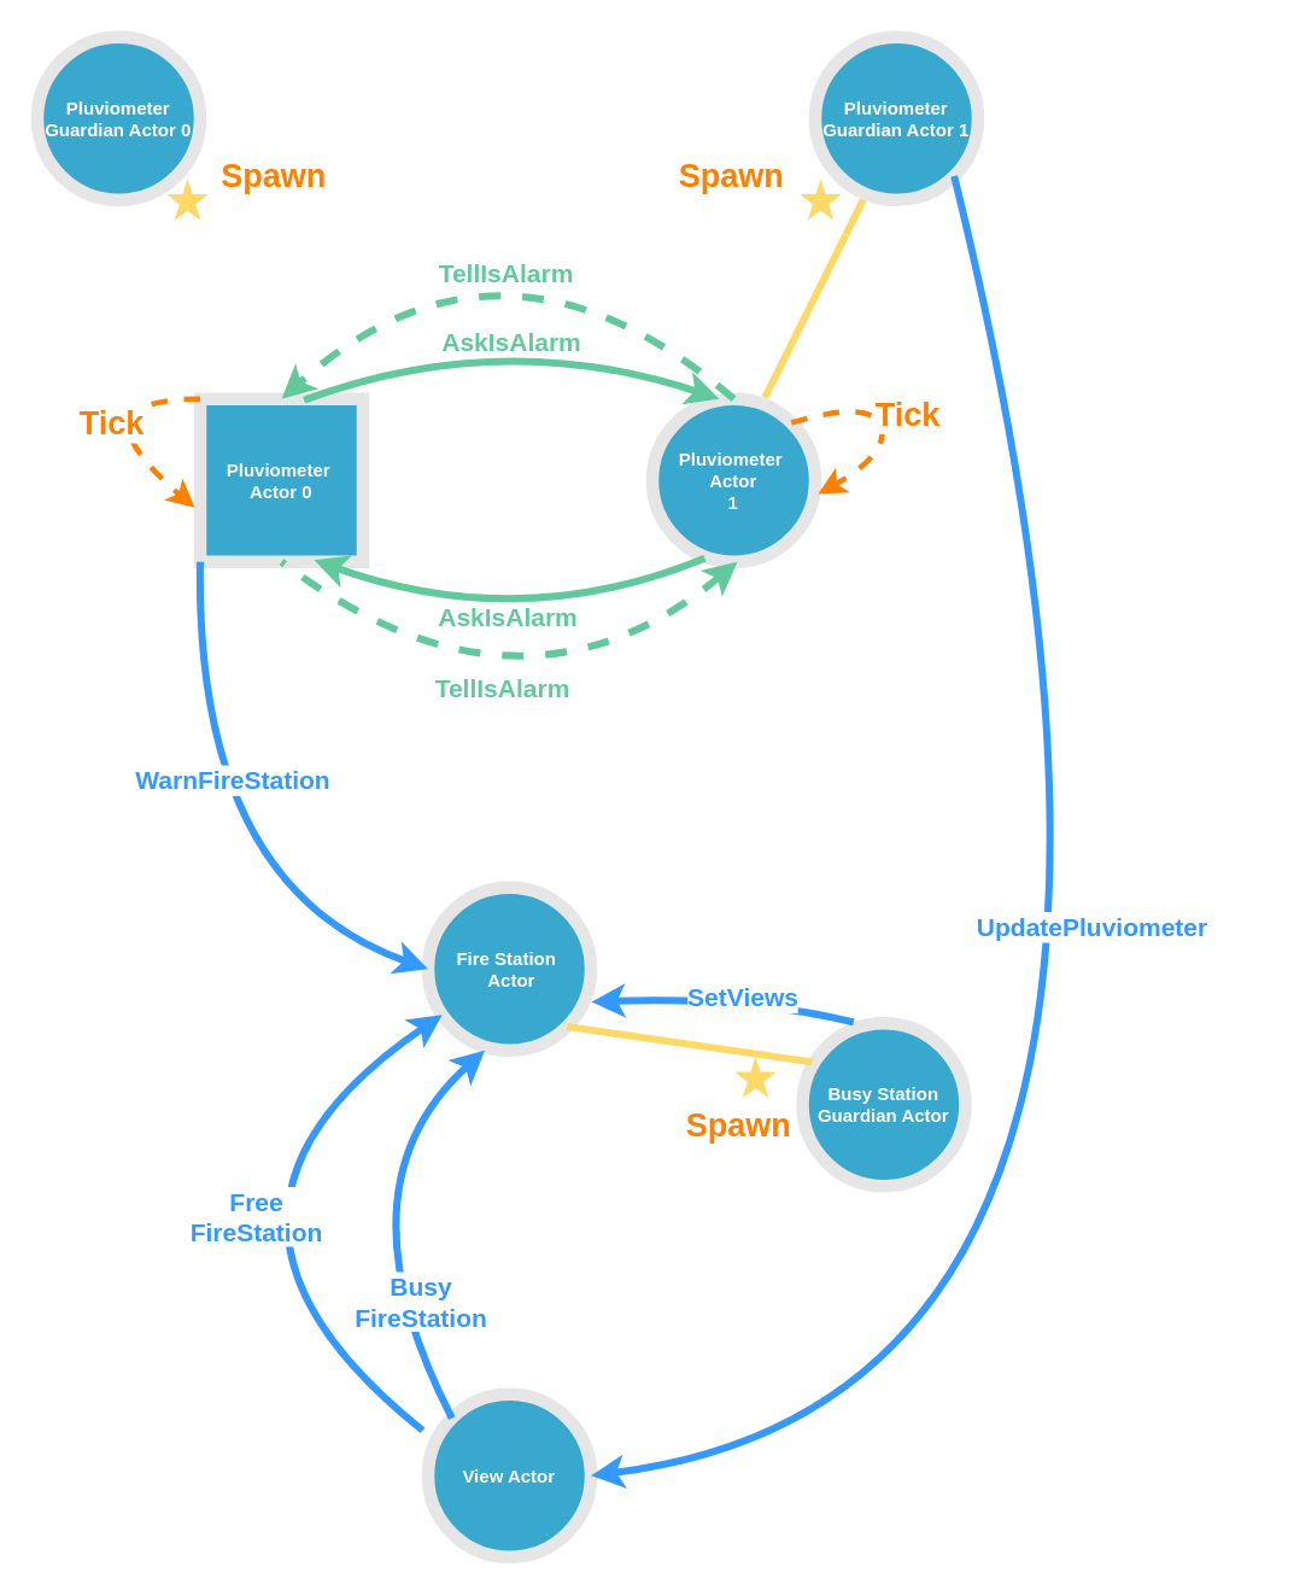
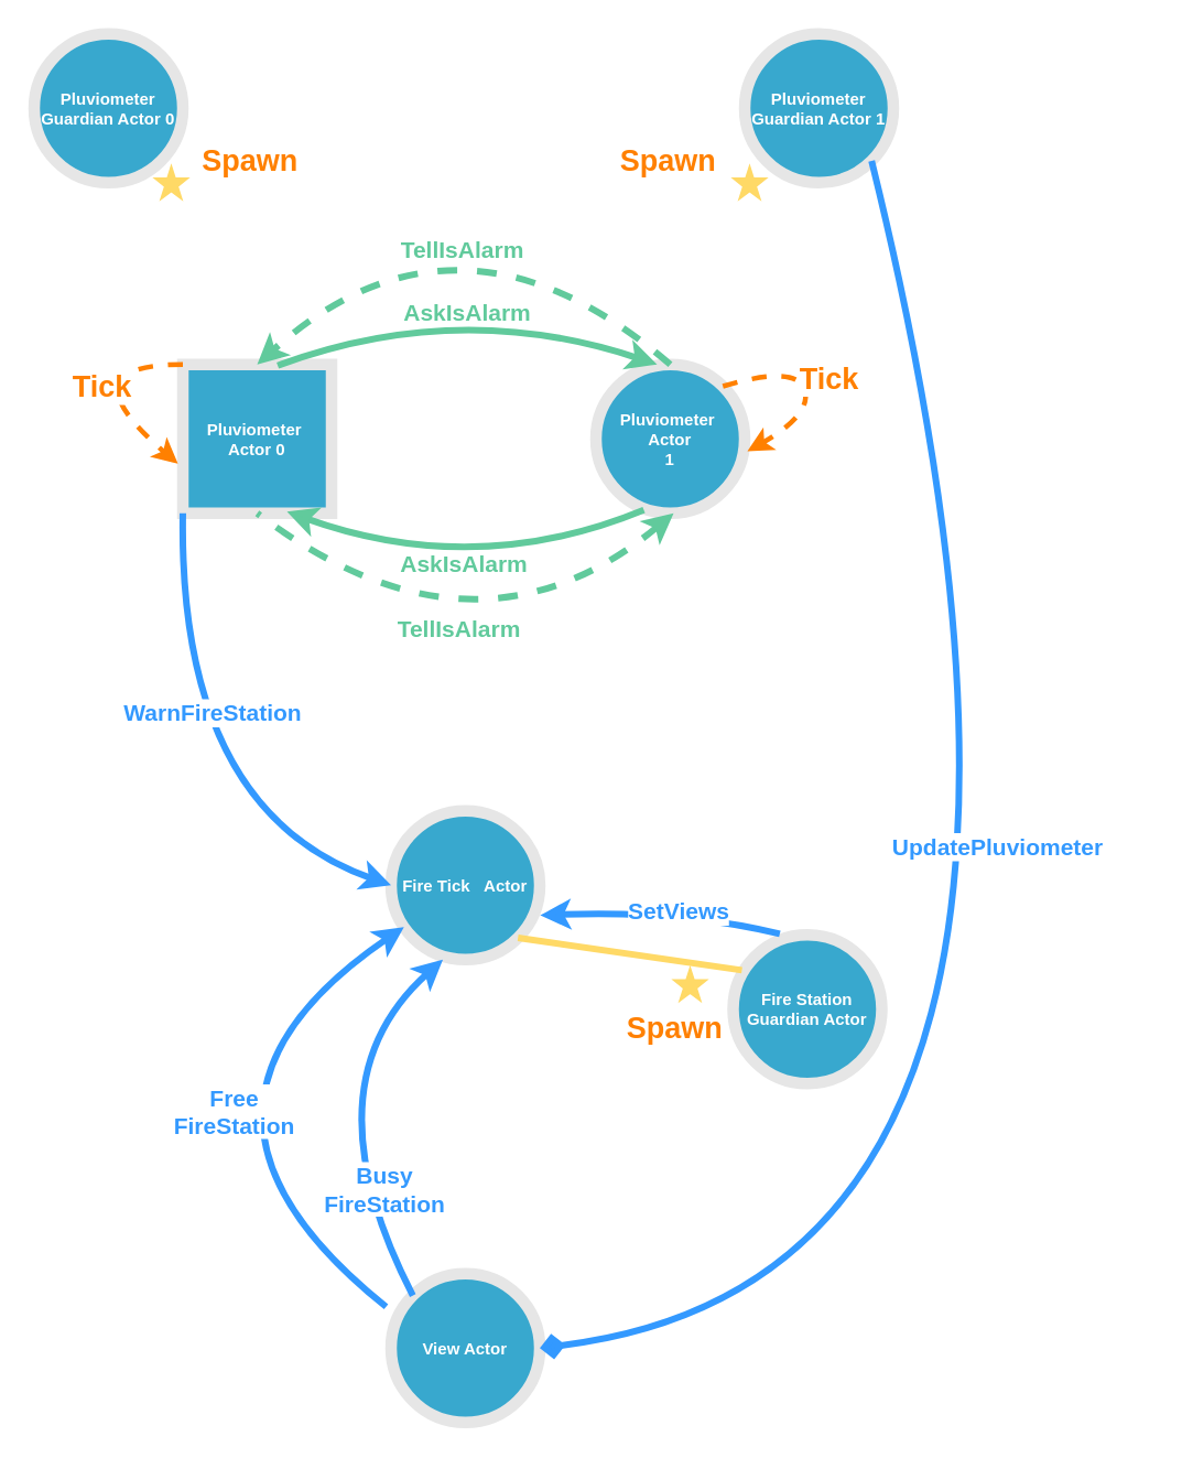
  <mxCell id="0" />
  <mxCell id="1" parent="0" />
- <mxCell id="2" style="rounded=0;orthogonalLoop=1;jettySize=auto;html=1;exitX=0.312;exitY=0.964;exitDx=0;exitDy=0;entryX=0.691;entryY=-0.009;entryDx=0;entryDy=0;entryPerimeter=0;endArrow=none;endFill=0;exitPerimeter=0;strokeWidth=4;strokeColor=#FFD966;" edge="1" parent="1" source="20" target="4"><mxGeometry relative="1" as="geometry"><mxPoint x="343" y="30" as="sourcePoint" /><mxPoint x="397.54" y="146.3" as="targetPoint" /></mxGeometry></mxCell>
  <mxCell id="3" value="Pluviometer&amp;nbsp; Actor 0" style="whiteSpace=wrap;html=1;aspect=fixed;fillColor=#38a8ce;strokeColor=#E6E6E6;strokeWidth=7;sketch=0;fontSize=10;fontColor=#FFFFFF;fontStyle=1;rounded=0;" parent="1" vertex="1"><mxGeometry x="110" y="220" width="90" height="90" as="geometry" /></mxCell>
  <mxCell id="4" value="Pluviometer&amp;nbsp; Actor&lt;br&gt;1" style="ellipse;whiteSpace=wrap;html=1;aspect=fixed;fillColor=#38a8ce;strokeColor=#E6E6E6;strokeWidth=7;sketch=0;fontSize=10;fontColor=#FFFFFF;fontStyle=1" parent="1" vertex="1"><mxGeometry x="360" y="220" width="90" height="90" as="geometry" /></mxCell>
  <mxCell id="5" value="&lt;span style=&quot;font-family: Poppins, sans-serif; font-size: 18px; text-align: left;&quot;&gt;Tick&lt;/span&gt;" style="endArrow=classic;html=1;exitX=0;exitY=0;exitDx=0;exitDy=0;entryX=-0.033;entryY=0.667;entryDx=0;entryDy=0;curved=1;strokeColor=#FF8000;strokeWidth=3;dashed=1;entryPerimeter=0;fontColor=#FF8000;fontStyle=1;fontSize=14;" parent="1" source="3" target="3" edge="1"><mxGeometry x="0.214" y="5" width="50" height="50" relative="1" as="geometry"><mxPoint x="210" y="240" as="sourcePoint" /><mxPoint x="260" y="190" as="targetPoint" /><Array as="points"><mxPoint x="37" y="220" /></Array><mxPoint as="offset" /></mxGeometry></mxCell>
  <mxCell id="6" value="&lt;span style=&quot;font-family: Poppins, sans-serif; font-size: 18px; text-align: left;&quot;&gt;Tick&lt;/span&gt;" style="endArrow=classic;html=1;exitX=1;exitY=0;exitDx=0;exitDy=0;entryX=1.018;entryY=0.584;entryDx=0;entryDy=0;curved=1;strokeColor=#FF8000;strokeWidth=3;dashed=1;entryPerimeter=0;fontColor=#FF8000;fontStyle=1;fontSize=14;" parent="1" source="4" target="4" edge="1"><mxGeometry x="-0.018" y="16" width="50" height="50" relative="1" as="geometry"><mxPoint x="438" y="233.18" as="sourcePoint" /><mxPoint x="450.01" y="273.37" as="targetPoint" /><Array as="points"><mxPoint x="481.18" y="220" /><mxPoint x="491.18" y="250" /></Array><mxPoint as="offset" /></mxGeometry></mxCell>
  <mxCell id="7" value="" style="endArrow=classic;html=1;fontSize=14;fontColor=#33FFFF;strokeColor=#61CA9C;strokeWidth=4;curved=1;exitX=0.638;exitY=0.007;exitDx=0;exitDy=0;exitPerimeter=0;" parent="1" source="3" edge="1"><mxGeometry width="50" height="50" relative="1" as="geometry"><mxPoint x="277" y="230" as="sourcePoint" /><mxPoint x="397" y="220" as="targetPoint" /><Array as="points"><mxPoint x="277" y="180" /></Array></mxGeometry></mxCell>
  <mxCell id="8" value="&lt;font color=&quot;#61ca9c&quot;&gt;AskIsAlarm&lt;/font&gt;" style="edgeLabel;html=1;align=center;verticalAlign=middle;resizable=0;points=[];fontSize=14;fontColor=#33FFFF;fontStyle=1;labelBackgroundColor=none;" parent="7" vertex="1" connectable="0"><mxGeometry x="-0.09" y="-20" relative="1" as="geometry"><mxPoint x="3" y="-12" as="offset" /></mxGeometry></mxCell>
  <mxCell id="9" value="" style="endArrow=classic;html=1;fontSize=14;fontColor=#61CA9C;strokeColor=#61CA9C;strokeWidth=4;curved=1;exitX=0.5;exitY=0;exitDx=0;exitDy=0;entryX=0.5;entryY=0;entryDx=0;entryDy=0;dashed=1;" parent="1" source="4" target="3" edge="1"><mxGeometry width="50" height="50" relative="1" as="geometry"><mxPoint x="277" y="230" as="sourcePoint" /><mxPoint x="327" y="180" as="targetPoint" /><Array as="points"><mxPoint x="277" y="110" /></Array></mxGeometry></mxCell>
  <mxCell id="10" value="&lt;b&gt;TellIsAlarm&lt;/b&gt;" style="edgeLabel;html=1;align=center;verticalAlign=middle;resizable=0;points=[];fontSize=14;fontColor=#61CA9C;labelBackgroundColor=none;" parent="9" vertex="1" connectable="0"><mxGeometry x="0.256" y="33" relative="1" as="geometry"><mxPoint x="9" y="-11" as="offset" /></mxGeometry></mxCell>
  <mxCell id="11" value="" style="endArrow=none;html=1;fontSize=14;fontColor=#33FFFF;strokeColor=#61CA9C;strokeWidth=4;curved=1;endFill=0;startArrow=classic;startFill=1;entryX=0.322;entryY=0.978;entryDx=0;entryDy=0;entryPerimeter=0;exitX=0.7;exitY=0.989;exitDx=0;exitDy=0;exitPerimeter=0;" parent="1" source="3" target="4" edge="1"><mxGeometry width="50" height="50" relative="1" as="geometry"><mxPoint x="177" y="304" as="sourcePoint" /><mxPoint x="386.58" y="300" as="targetPoint" /><Array as="points"><mxPoint x="287" y="350" /></Array></mxGeometry></mxCell>
  <mxCell id="12" value="&lt;font color=&quot;#61ca9c&quot;&gt;AskIsAlarm&lt;/font&gt;" style="edgeLabel;html=1;align=center;verticalAlign=middle;resizable=0;points=[];fontSize=14;fontColor=#33FFFF;fontStyle=1;labelBackgroundColor=none;" parent="11" vertex="1" connectable="0"><mxGeometry x="-0.09" y="-20" relative="1" as="geometry"><mxPoint x="14" y="-23" as="offset" /></mxGeometry></mxCell>
  <mxCell id="13" value="" style="endArrow=none;html=1;fontSize=14;fontColor=#61CA9C;strokeColor=#61CA9C;strokeWidth=4;curved=1;entryX=0.5;entryY=1;entryDx=0;entryDy=0;dashed=1;startArrow=classic;startFill=1;endFill=0;" parent="1" target="3" edge="1"><mxGeometry width="50" height="50" relative="1" as="geometry"><mxPoint x="407" y="310" as="sourcePoint" /><mxPoint x="157" y="440" as="targetPoint" /><Array as="points"><mxPoint x="287" y="410" /></Array></mxGeometry></mxCell>
  <mxCell id="14" value="&lt;b&gt;TellIsAlarm&lt;/b&gt;" style="edgeLabel;html=1;align=center;verticalAlign=middle;resizable=0;points=[];fontSize=14;fontColor=#61CA9C;labelBackgroundColor=none;" parent="13" vertex="1" connectable="0"><mxGeometry x="0.256" y="33" relative="1" as="geometry"><mxPoint x="46" y="-29" as="offset" /></mxGeometry></mxCell>
- <mxCell id="15" value="Fire Station&amp;nbsp; &amp;nbsp;Actor" style="ellipse;whiteSpace=wrap;html=1;aspect=fixed;fillColor=#38a8ce;strokeColor=#E6E6E6;strokeWidth=7;sketch=0;fontSize=10;fontColor=#FFFFFF;fontStyle=1" parent="1" vertex="1"><mxGeometry x="236" y="490" width="90" height="90" as="geometry" /></mxCell>
+ <mxCell id="15" value="Fire Tick&amp;nbsp; &amp;nbsp;Actor" style="ellipse;whiteSpace=wrap;html=1;aspect=fixed;fillColor=#38a8ce;strokeColor=#E6E6E6;strokeWidth=7;sketch=0;fontSize=10;fontColor=#FFFFFF;fontStyle=1" parent="1" vertex="1"><mxGeometry x="236" y="490" width="90" height="90" as="geometry" /></mxCell>
  <mxCell id="16" value="" style="endArrow=classic;html=1;strokeWidth=4;entryX=0;entryY=0.5;entryDx=0;entryDy=0;exitX=0;exitY=1;exitDx=0;exitDy=0;curved=1;strokeColor=#3399FF;" parent="1" source="3" target="15" edge="1"><mxGeometry width="50" height="50" relative="1" as="geometry"><mxPoint x="127.82" y="370" as="sourcePoint" /><mxPoint x="17" y="608.18" as="targetPoint" /><Array as="points"><mxPoint x="107" y="490" /></Array></mxGeometry></mxCell>
  <mxCell id="17" value="&lt;font style=&quot;font-size: 14px;&quot;&gt;WarnFireStation&lt;/font&gt;" style="edgeLabel;html=1;align=center;verticalAlign=middle;resizable=0;points=[];fontSize=14;fontStyle=1;fontColor=#3399FF;labelBackgroundColor=#FFFFFF;" parent="1" vertex="1" connectable="0"><mxGeometry x="127.001" y="430.004" as="geometry" /></mxCell>
- <mxCell id="18" value="Busy Station Guardian Actor" style="ellipse;whiteSpace=wrap;html=1;aspect=fixed;fillColor=#38a8ce;strokeColor=#E6E6E6;strokeWidth=7;sketch=0;fontSize=10;fontColor=#FFFFFF;fontStyle=1" vertex="1" parent="1"><mxGeometry x="443" y="565" width="90" height="90" as="geometry" /></mxCell>
+ <mxCell id="18" value="Fire Station Guardian Actor" style="ellipse;whiteSpace=wrap;html=1;aspect=fixed;fillColor=#38a8ce;strokeColor=#E6E6E6;strokeWidth=7;sketch=0;fontSize=10;fontColor=#FFFFFF;fontStyle=1" vertex="1" parent="1"><mxGeometry x="443" y="565" width="90" height="90" as="geometry" /></mxCell>
  <mxCell id="19" value="Pluviometer Guardian Actor 0" style="ellipse;whiteSpace=wrap;html=1;aspect=fixed;fillColor=#38a8ce;strokeColor=#E6E6E6;strokeWidth=7;sketch=0;fontSize=10;fontColor=#FFFFFF;fontStyle=1" vertex="1" parent="1"><mxGeometry x="20" y="20" width="90" height="90" as="geometry" /></mxCell>
  <mxCell id="20" value="Pluviometer Guardian Actor 1" style="ellipse;whiteSpace=wrap;html=1;aspect=fixed;fillColor=#38a8ce;strokeColor=#E6E6E6;strokeWidth=7;sketch=0;fontSize=10;fontColor=#FFFFFF;fontStyle=1" vertex="1" parent="1"><mxGeometry x="450" y="20" width="90" height="90" as="geometry" /></mxCell>
  <mxCell id="21" value="View Actor" style="ellipse;whiteSpace=wrap;html=1;aspect=fixed;fillColor=#38a8ce;strokeColor=#E6E6E6;strokeWidth=7;sketch=0;fontSize=10;fontColor=#FFFFFF;fontStyle=1" vertex="1" parent="1"><mxGeometry x="236" y="770" width="90" height="90" as="geometry" /></mxCell>
  <mxCell id="22" value="&lt;span style=&quot;color: rgb(255, 128, 0); font-family: Poppins, sans-serif; font-size: 18px; font-style: normal; font-variant-ligatures: normal; font-variant-caps: normal; font-weight: 700; letter-spacing: normal; orphans: 2; text-align: left; text-indent: 0px; text-transform: none; widows: 2; word-spacing: 0px; -webkit-text-stroke-width: 0px; background-color: rgb(255, 255, 255); text-decoration-thickness: initial; text-decoration-style: initial; text-decoration-color: initial; float: none; display: inline !important;&quot;&gt;Spawn&lt;/span&gt;" style="text;whiteSpace=wrap;html=1;" vertex="1" parent="1"><mxGeometry x="120" y="80" width="80" height="30" as="geometry" /></mxCell>
  <mxCell id="23" value="" style="verticalLabelPosition=bottom;verticalAlign=top;html=1;shape=mxgraph.basic.star;fillColor=#FFD966;strokeColor=#FFD966;" vertex="1" parent="1"><mxGeometry x="93" y="100" width="20" height="20" as="geometry" /></mxCell>
  <mxCell id="24" value="&lt;span style=&quot;color: rgb(255, 128, 0); font-family: Poppins, sans-serif; font-size: 18px; font-style: normal; font-variant-ligatures: normal; font-variant-caps: normal; font-weight: 700; letter-spacing: normal; orphans: 2; text-align: left; text-indent: 0px; text-transform: none; widows: 2; word-spacing: 0px; -webkit-text-stroke-width: 0px; background-color: rgb(255, 255, 255); text-decoration-thickness: initial; text-decoration-style: initial; text-decoration-color: initial; float: none; display: inline !important;&quot;&gt;Spawn&lt;/span&gt;" style="text;whiteSpace=wrap;html=1;" vertex="1" parent="1"><mxGeometry x="373" y="80" width="80" height="30" as="geometry" /></mxCell>
  <mxCell id="25" value="" style="verticalLabelPosition=bottom;verticalAlign=top;html=1;shape=mxgraph.basic.star;fillColor=#FFD966;strokeColor=#FFD966;" vertex="1" parent="1"><mxGeometry x="443" y="100" width="20" height="20" as="geometry" /></mxCell>
  <mxCell id="26" style="rounded=0;orthogonalLoop=1;jettySize=auto;html=1;exitX=1;exitY=1;exitDx=0;exitDy=0;entryX=0.059;entryY=0.238;entryDx=0;entryDy=0;entryPerimeter=0;endArrow=none;endFill=0;strokeWidth=4;strokeColor=#FFD966;" edge="1" parent="1" source="15" target="18"><mxGeometry relative="1" as="geometry"><mxPoint x="398.89" y="565" as="sourcePoint" /><mxPoint x="343" y="677.43" as="targetPoint" /></mxGeometry></mxCell>
  <mxCell id="27" value="&lt;span style=&quot;color: rgb(255, 128, 0); font-family: Poppins, sans-serif; font-size: 18px; font-style: normal; font-variant-ligatures: normal; font-variant-caps: normal; font-weight: 700; letter-spacing: normal; orphans: 2; text-align: left; text-indent: 0px; text-transform: none; widows: 2; word-spacing: 0px; -webkit-text-stroke-width: 0px; background-color: rgb(255, 255, 255); text-decoration-thickness: initial; text-decoration-style: initial; text-decoration-color: initial; float: none; display: inline !important;&quot;&gt;Spawn&lt;/span&gt;" style="text;whiteSpace=wrap;html=1;" vertex="1" parent="1"><mxGeometry x="377" y="605" width="80" height="30" as="geometry" /></mxCell>
  <mxCell id="28" value="" style="verticalLabelPosition=bottom;verticalAlign=top;html=1;shape=mxgraph.basic.star;fillColor=#FFD966;strokeColor=#FFD966;" vertex="1" parent="1"><mxGeometry x="407" y="585" width="20" height="20" as="geometry" /></mxCell>
  <mxCell id="29" value="" style="endArrow=classic;html=1;strokeWidth=4;curved=1;strokeColor=#3399FF;" edge="1" parent="1" target="15"><mxGeometry width="50" height="50" relative="1" as="geometry"><mxPoint x="233" y="790" as="sourcePoint" /><mxPoint x="-14" y="784.09" as="targetPoint" /><Array as="points"><mxPoint x="83" y="670" /></Array></mxGeometry></mxCell>
  <mxCell id="30" value="&lt;font style=&quot;font-size: 14px;&quot;&gt;Free&lt;br&gt;FireStation&lt;/font&gt;" style="edgeLabel;html=1;align=center;verticalAlign=middle;resizable=0;points=[];fontSize=14;fontStyle=1;fontColor=#3399FF;" vertex="1" connectable="0" parent="29"><mxGeometry x="-0.207" y="-29" relative="1" as="geometry"><mxPoint x="9" as="offset" /></mxGeometry></mxCell>
  <mxCell id="31" value="" style="endArrow=classic;html=1;strokeWidth=4;exitX=0;exitY=0;exitDx=0;exitDy=0;curved=1;strokeColor=#3399FF;" edge="1" parent="1" source="21"><mxGeometry width="50" height="50" relative="1" as="geometry"><mxPoint x="186.18" y="798.27" as="sourcePoint" /><mxPoint x="267.382" y="580.004" as="targetPoint" /><Array as="points"><mxPoint x="183" y="655.09" /></Array></mxGeometry></mxCell>
  <mxCell id="32" value="&lt;font style=&quot;font-size: 14px;&quot;&gt;Busy&lt;br&gt;FireStation&lt;/font&gt;" style="edgeLabel;html=1;align=center;verticalAlign=middle;resizable=0;points=[];fontSize=14;fontStyle=1;fontColor=#3399FF;" vertex="1" connectable="0" parent="31"><mxGeometry x="-0.207" y="-29" relative="1" as="geometry"><mxPoint x="3" y="39" as="offset" /></mxGeometry></mxCell>
  <mxCell id="33" value="" style="endArrow=classic;html=1;strokeWidth=4;exitX=0.314;exitY=-0.006;exitDx=0;exitDy=0;curved=1;strokeColor=#3399FF;entryX=1.003;entryY=0.702;entryDx=0;entryDy=0;entryPerimeter=0;exitPerimeter=0;" edge="1" parent="1" source="18" target="15"><mxGeometry width="50" height="50" relative="1" as="geometry"><mxPoint x="526.18" y="588.27" as="sourcePoint" /><mxPoint x="607.382" y="370.004" as="targetPoint" /><Array as="points"><mxPoint x="413" y="550" /></Array></mxGeometry></mxCell>
  <mxCell id="34" value="SetViews" style="edgeLabel;html=1;align=center;verticalAlign=middle;resizable=0;points=[];fontSize=14;fontStyle=1;fontColor=#3399FF;" vertex="1" connectable="0" parent="33"><mxGeometry x="-0.207" y="-29" relative="1" as="geometry"><mxPoint x="-12" y="28" as="offset" /></mxGeometry></mxCell>
- <mxCell id="35" value="" style="endArrow=classic;html=1;strokeWidth=4;exitX=1;exitY=1;exitDx=0;exitDy=0;curved=1;strokeColor=#3399FF;entryX=1;entryY=0.5;entryDx=0;entryDy=0;" edge="1" parent="1" source="20" target="21"><mxGeometry width="50" height="50" relative="1" as="geometry"><mxPoint x="583" y="500" as="sourcePoint" /><mxPoint x="588.99" y="704.62" as="targetPoint" /><Array as="points"><mxPoint x="693" y="770" /></Array></mxGeometry></mxCell>
+ <mxCell id="35" value="" style="endArrow=diamond;html=1;strokeWidth=4;exitX=1;exitY=1;exitDx=0;exitDy=0;curved=1;strokeColor=#3399FF;entryX=1;entryY=0.5;entryDx=0;entryDy=0;" edge="1" parent="1" source="20" target="21"><mxGeometry width="50" height="50" relative="1" as="geometry"><mxPoint x="583" y="500" as="sourcePoint" /><mxPoint x="588.99" y="704.62" as="targetPoint" /><Array as="points"><mxPoint x="693" y="770" /></Array></mxGeometry></mxCell>
  <mxCell id="36" value="&lt;font style=&quot;font-size: 14px;&quot;&gt;UpdatePluviometer&lt;/font&gt;" style="edgeLabel;html=1;align=center;verticalAlign=middle;resizable=0;points=[];fontSize=14;fontStyle=1;fontColor=#3399FF;" vertex="1" connectable="0" parent="35"><mxGeometry x="-0.207" y="-29" relative="1" as="geometry"><mxPoint x="3" y="-2" as="offset" /></mxGeometry></mxCell>
